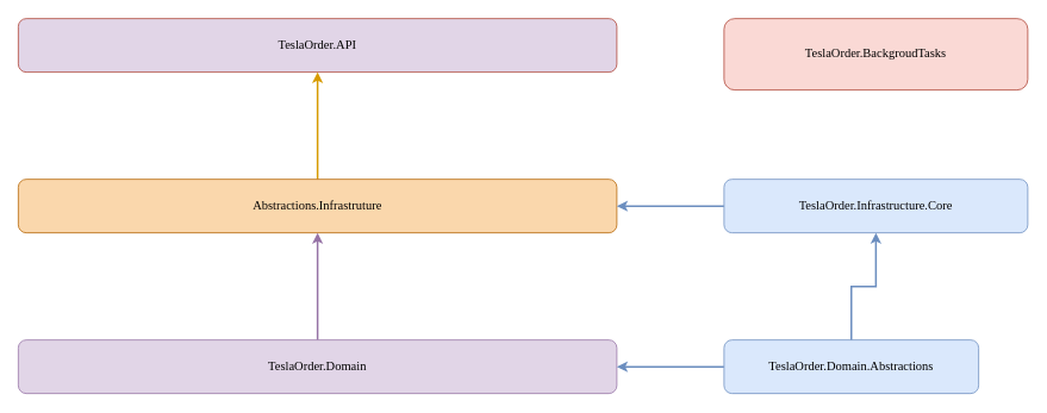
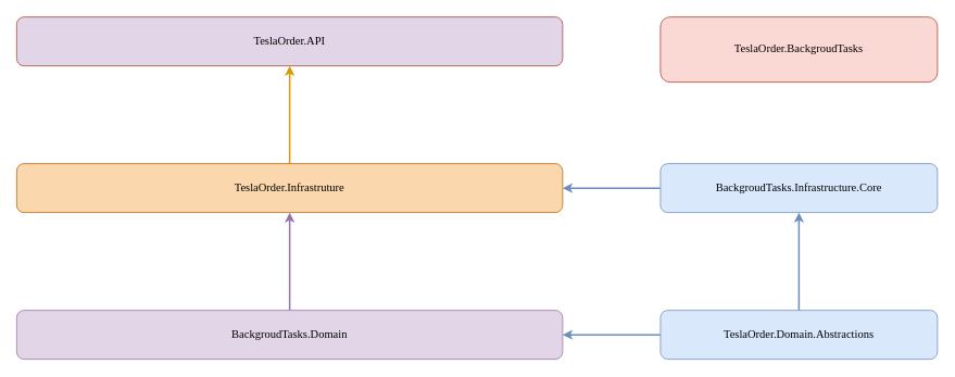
  <mxCell id="0" />
  <mxCell id="1" parent="0" />
  <mxCell id="2" value="TeslaOrder.API" style="rounded=1;whiteSpace=wrap;html=1;fillColor=#e1d5e7;strokeColor=#ae4132;fontFamily=Comic Sans MS;fontSize=14;" vertex="1" parent="1"><mxGeometry x="20" y="20" width="670" height="60" as="geometry" /></mxCell>
  <mxCell id="3" value="TeslaOrder.BackgroudTasks" style="rounded=1;whiteSpace=wrap;html=1;fillColor=#fad9d5;strokeColor=#ae4132;fontFamily=Comic Sans MS;fontSize=14;" vertex="1" parent="1"><mxGeometry x="810" y="20" width="340" height="80" as="geometry" /></mxCell>
  <mxCell id="4" style="edgeStyle=orthogonalEdgeStyle;rounded=0;orthogonalLoop=1;jettySize=auto;html=1;entryX=0.5;entryY=1;entryDx=0;entryDy=0;fontFamily=Comic Sans MS;fillColor=#ffe6cc;strokeColor=#d79b00;strokeWidth=2;fontSize=14;" edge="1" parent="1" source="5" target="2"><mxGeometry relative="1" as="geometry" /></mxCell>
- <mxCell id="5" value="Abstractions.Infrastruture" style="rounded=1;whiteSpace=wrap;html=1;fillColor=#fad7ac;strokeColor=#b46504;fontFamily=Comic Sans MS;fontSize=14;" vertex="1" parent="1"><mxGeometry x="20" y="200" width="670" height="60" as="geometry" /></mxCell>
+ <mxCell id="5" value="TeslaOrder.Infrastruture" style="rounded=1;whiteSpace=wrap;html=1;fillColor=#fad7ac;strokeColor=#b46504;fontFamily=Comic Sans MS;fontSize=14;" vertex="1" parent="1"><mxGeometry x="20" y="200" width="670" height="60" as="geometry" /></mxCell>
  <mxCell id="6" style="edgeStyle=orthogonalEdgeStyle;rounded=0;orthogonalLoop=1;jettySize=auto;html=1;entryX=0.5;entryY=1;entryDx=0;entryDy=0;fontFamily=Comic Sans MS;fillColor=#e1d5e7;strokeColor=#9673a6;strokeWidth=2;fontSize=14;" edge="1" parent="1" source="7" target="5"><mxGeometry relative="1" as="geometry" /></mxCell>
- <mxCell id="7" value="TeslaOrder.Domain" style="rounded=1;whiteSpace=wrap;html=1;fillColor=#e1d5e7;strokeColor=#9673a6;fontFamily=Comic Sans MS;fontSize=14;" vertex="1" parent="1"><mxGeometry x="20" y="380" width="670" height="60" as="geometry" /></mxCell>
+ <mxCell id="7" value="BackgroudTasks.Domain" style="rounded=1;whiteSpace=wrap;html=1;fillColor=#e1d5e7;strokeColor=#9673a6;fontFamily=Comic Sans MS;fontSize=14;" vertex="1" parent="1"><mxGeometry x="20" y="380" width="670" height="60" as="geometry" /></mxCell>
  <mxCell id="8" style="edgeStyle=orthogonalEdgeStyle;rounded=0;orthogonalLoop=1;jettySize=auto;html=1;entryX=0.5;entryY=1;entryDx=0;entryDy=0;fontFamily=Comic Sans MS;fillColor=#dae8fc;strokeColor=#6c8ebf;strokeWidth=2;fontSize=14;" edge="1" parent="1" source="10" target="12"><mxGeometry relative="1" as="geometry" /></mxCell>
  <mxCell id="9" style="edgeStyle=orthogonalEdgeStyle;rounded=0;orthogonalLoop=1;jettySize=auto;html=1;entryX=1;entryY=0.5;entryDx=0;entryDy=0;fontFamily=Comic Sans MS;fillColor=#dae8fc;strokeColor=#6c8ebf;strokeWidth=2;fontSize=14;" edge="1" parent="1" source="10" target="7"><mxGeometry relative="1" as="geometry" /></mxCell>
- <mxCell id="10" value="TeslaOrder.Domain.Abstractions" style="rounded=1;whiteSpace=wrap;html=1;fillColor=#dae8fc;strokeColor=#6c8ebf;fontFamily=Comic Sans MS;fontSize=14;" vertex="1" parent="1"><mxGeometry x="810" y="380" width="285" height="60" as="geometry" /></mxCell>
+ <mxCell id="10" value="TeslaOrder.Domain.Abstractions" style="rounded=1;whiteSpace=wrap;html=1;fillColor=#dae8fc;strokeColor=#6c8ebf;fontFamily=Comic Sans MS;fontSize=14;" vertex="1" parent="1"><mxGeometry x="810" y="380" width="340" height="60" as="geometry" /></mxCell>
  <mxCell id="11" style="edgeStyle=orthogonalEdgeStyle;rounded=0;orthogonalLoop=1;jettySize=auto;html=1;entryX=1;entryY=0.5;entryDx=0;entryDy=0;fontFamily=Comic Sans MS;fillColor=#dae8fc;strokeColor=#6c8ebf;strokeWidth=2;fontSize=14;" edge="1" parent="1" source="12" target="5"><mxGeometry relative="1" as="geometry" /></mxCell>
- <mxCell id="12" value="TeslaOrder.Infrastructure.Core" style="rounded=1;whiteSpace=wrap;html=1;fillColor=#dae8fc;strokeColor=#6c8ebf;fontFamily=Comic Sans MS;fontSize=14;" vertex="1" parent="1"><mxGeometry x="810" y="200" width="340" height="60" as="geometry" /></mxCell>
+ <mxCell id="12" value="BackgroudTasks.Infrastructure.Core" style="rounded=1;whiteSpace=wrap;html=1;fillColor=#dae8fc;strokeColor=#6c8ebf;fontFamily=Comic Sans MS;fontSize=14;" vertex="1" parent="1"><mxGeometry x="810" y="200" width="340" height="60" as="geometry" /></mxCell>
